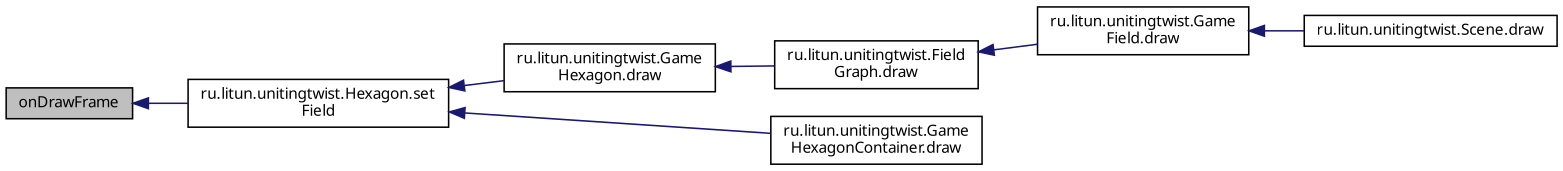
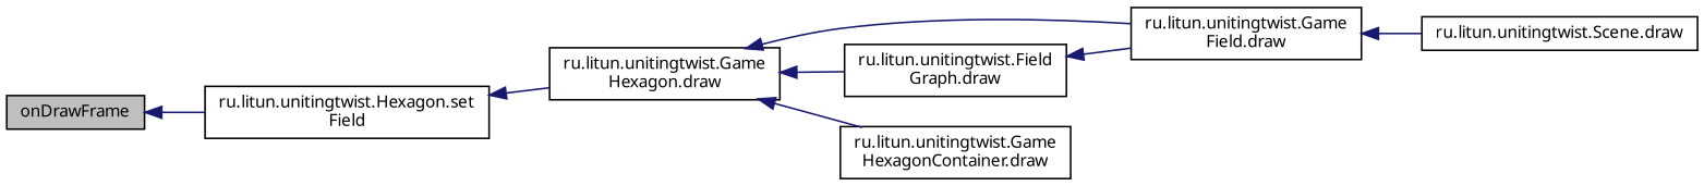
  digraph {
    fontname="Noto Sans"
    rankdir=LR
    node [color=black fillcolor=white fontname="Noto Sans" fontsize=10 shape=record style=filled]
    edge [color=midnightblue dir=back fontname="Noto Sans" fontsize=10 labelfontname=Helvetica labelfontsize=10 style=solid]
    n1 [fillcolor=grey75 fontcolor=black height=0.2 label=onDrawFrame width=0.4]
    n2 [height=0.2 label="ru.litun.unitingtwist.Hexagon.set\lField" width=0.4]
    n3 [height=0.2 label="ru.litun.unitingtwist.Game\lHexagon.draw" width=0.4]
    n4 [height=0.2 label="ru.litun.unitingtwist.Game\lField.draw" width=0.4]
    n5 [height=0.2 label="ru.litun.unitingtwist.Game\lHexagonContainer.draw" width=0.4]
    n6 [height=0.2 label="ru.litun.unitingtwist.Field\lGraph.draw" width=0.4]
    n7 [height=0.2 label="ru.litun.unitingtwist.Scene.draw" width=0.4]
    n1 -> n2
    n2 -> n3
-   n2 -> n5
+   n3 -> n4
+   n3 -> n5
    n3 -> n6
    n4 -> n7
    n6 -> n4
  }
